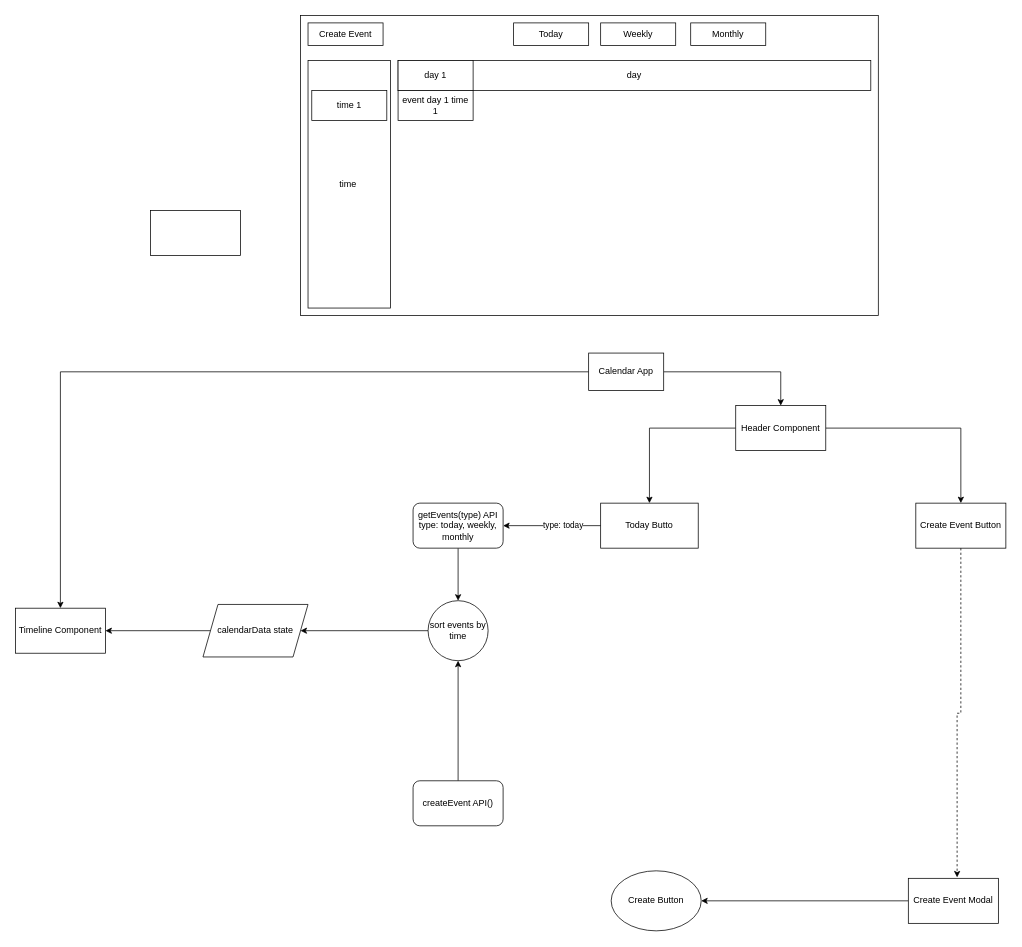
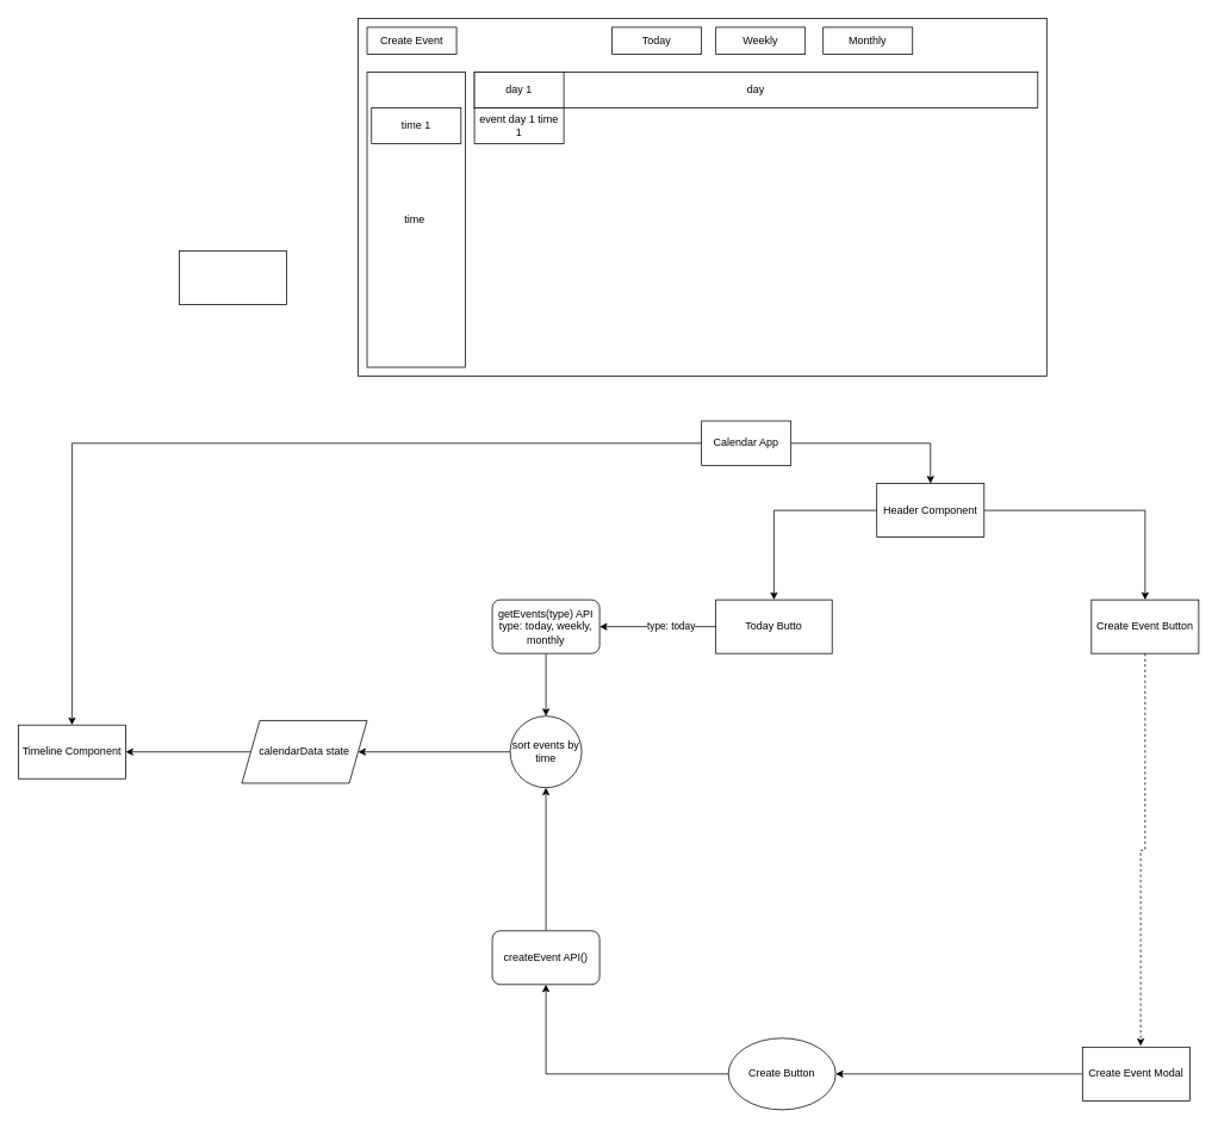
  <mxCell id="0" />
  <mxCell id="1" parent="0" />
  <mxCell id="2" value="" style="rounded=0;whiteSpace=wrap;html=1;" vertex="1" parent="1"><mxGeometry x="400" y="20" width="770" height="400" as="geometry" /></mxCell>
  <mxCell id="3" value="Today" style="rounded=0;whiteSpace=wrap;html=1;" vertex="1" parent="1"><mxGeometry x="684" y="30" width="100" height="30" as="geometry" /></mxCell>
  <mxCell id="4" value="Weekly" style="rounded=0;whiteSpace=wrap;html=1;" vertex="1" parent="1"><mxGeometry x="800" y="30" width="100" height="30" as="geometry" /></mxCell>
  <mxCell id="5" value="Monthly" style="rounded=0;whiteSpace=wrap;html=1;" vertex="1" parent="1"><mxGeometry x="920" y="30" width="100" height="30" as="geometry" /></mxCell>
  <mxCell id="6" value="Create Event" style="rounded=0;whiteSpace=wrap;html=1;" vertex="1" parent="1"><mxGeometry x="410" y="30" width="100" height="30" as="geometry" /></mxCell>
  <mxCell id="7" value="time&amp;nbsp;" style="rounded=0;whiteSpace=wrap;html=1;" vertex="1" parent="1"><mxGeometry x="410" y="80" width="110" height="330" as="geometry" /></mxCell>
  <mxCell id="8" value="day" style="rounded=0;whiteSpace=wrap;html=1;" vertex="1" parent="1"><mxGeometry x="530" y="80" width="630" height="40" as="geometry" /></mxCell>
  <mxCell id="9" value="day 1" style="rounded=0;whiteSpace=wrap;html=1;" vertex="1" parent="1"><mxGeometry x="530" y="80" width="100" height="40" as="geometry" /></mxCell>
  <mxCell id="10" value="time 1" style="rounded=0;whiteSpace=wrap;html=1;" vertex="1" parent="1"><mxGeometry x="415" y="120" width="100" height="40" as="geometry" /></mxCell>
  <mxCell id="11" value="event day 1 time 1" style="rounded=0;whiteSpace=wrap;html=1;" vertex="1" parent="1"><mxGeometry x="530" y="120" width="100" height="40" as="geometry" /></mxCell>
  <mxCell id="12" style="edgeStyle=orthogonalEdgeStyle;rounded=0;orthogonalLoop=1;jettySize=auto;html=1;" edge="1" parent="1" source="14" target="18"><mxGeometry relative="1" as="geometry" /></mxCell>
  <mxCell id="13" style="edgeStyle=orthogonalEdgeStyle;rounded=0;orthogonalLoop=1;jettySize=auto;html=1;" edge="1" parent="1" source="14" target="15"><mxGeometry relative="1" as="geometry" /></mxCell>
  <mxCell id="14" value="Calendar App" style="rounded=0;whiteSpace=wrap;html=1;" vertex="1" parent="1"><mxGeometry x="784" y="470" width="100" height="50" as="geometry" /></mxCell>
  <mxCell id="15" value="Timeline Component&lt;span style=&quot;text-align: start;&quot; id=&quot;docs-internal-guid-3974c308-7fff-20a9-7812-67aa71c9e18a&quot;&gt;&lt;/span&gt;" style="rounded=0;whiteSpace=wrap;html=1;" vertex="1" parent="1"><mxGeometry x="20" y="810" width="120" height="60" as="geometry" /></mxCell>
  <mxCell id="16" style="edgeStyle=orthogonalEdgeStyle;rounded=0;orthogonalLoop=1;jettySize=auto;html=1;entryX=0.5;entryY=0;entryDx=0;entryDy=0;" edge="1" parent="1" source="18" target="19"><mxGeometry relative="1" as="geometry" /></mxCell>
  <mxCell id="17" style="edgeStyle=orthogonalEdgeStyle;rounded=0;orthogonalLoop=1;jettySize=auto;html=1;" edge="1" parent="1" source="18" target="29"><mxGeometry relative="1" as="geometry" /></mxCell>
  <mxCell id="18" value="Header Component&lt;span style=&quot;text-align: start;&quot; id=&quot;docs-internal-guid-3974c308-7fff-20a9-7812-67aa71c9e18a&quot;&gt;&lt;/span&gt;" style="rounded=0;whiteSpace=wrap;html=1;" vertex="1" parent="1"><mxGeometry x="980" y="540" width="120" height="60" as="geometry" /></mxCell>
  <mxCell id="19" value="Create Event Button" style="rounded=0;whiteSpace=wrap;html=1;" vertex="1" parent="1"><mxGeometry x="1220" y="670" width="120" height="60" as="geometry" /></mxCell>
  <mxCell id="20" style="edgeStyle=orthogonalEdgeStyle;rounded=0;orthogonalLoop=1;jettySize=auto;html=1;entryX=1;entryY=0.5;entryDx=0;entryDy=0;" edge="1" parent="1" source="21" target="25"><mxGeometry relative="1" as="geometry" /></mxCell>
  <mxCell id="21" value="Create Event Modal" style="rounded=0;whiteSpace=wrap;html=1;" vertex="1" parent="1"><mxGeometry x="1210" y="1170" width="120" height="60" as="geometry" /></mxCell>
  <mxCell id="22" style="edgeStyle=orthogonalEdgeStyle;rounded=0;orthogonalLoop=1;jettySize=auto;html=1;entryX=0.542;entryY=-0.021;entryDx=0;entryDy=0;entryPerimeter=0;dashed=1;" edge="1" parent="1" source="19" target="21"><mxGeometry relative="1" as="geometry" /></mxCell>
  <mxCell id="23" style="edgeStyle=orthogonalEdgeStyle;rounded=0;orthogonalLoop=1;jettySize=auto;html=1;entryX=1;entryY=0.5;entryDx=0;entryDy=0;" edge="1" parent="1" source="24" target="15"><mxGeometry relative="1" as="geometry" /></mxCell>
  <mxCell id="24" value="calendarData state" style="shape=parallelogram;perimeter=parallelogramPerimeter;whiteSpace=wrap;html=1;fixedSize=1;" vertex="1" parent="1"><mxGeometry x="270" y="805" width="140" height="70" as="geometry" /></mxCell>
  <mxCell id="25" value="Create Button" style="ellipse;whiteSpace=wrap;html=1;" vertex="1" parent="1"><mxGeometry x="814" y="1160" width="120" height="80" as="geometry" /></mxCell>
+ <mxCell id="26" value="" style="edgeStyle=orthogonalEdgeStyle;rounded=0;orthogonalLoop=1;jettySize=auto;html=1;" edge="1" parent="1" source="25" target="28"><mxGeometry relative="1" as="geometry"><mxPoint x="764" y="1210" as="sourcePoint" /><mxPoint x="600" y="870" as="targetPoint" /></mxGeometry></mxCell>
  <mxCell id="27" style="edgeStyle=orthogonalEdgeStyle;rounded=0;orthogonalLoop=1;jettySize=auto;html=1;entryX=0.5;entryY=1;entryDx=0;entryDy=0;" edge="1" parent="1" source="28" target="34"><mxGeometry relative="1" as="geometry" /></mxCell>
  <mxCell id="28" value="createEvent API()" style="rounded=1;whiteSpace=wrap;html=1;" vertex="1" parent="1"><mxGeometry x="550" y="1040" width="120" height="60" as="geometry" /></mxCell>
  <mxCell id="29" value="Today Butto" style="rounded=0;whiteSpace=wrap;html=1;" vertex="1" parent="1"><mxGeometry x="800" y="670" width="130" height="60" as="geometry" /></mxCell>
  <mxCell id="30" style="edgeStyle=orthogonalEdgeStyle;rounded=0;orthogonalLoop=1;jettySize=auto;html=1;entryX=1;entryY=0.5;entryDx=0;entryDy=0;" edge="1" parent="1" source="29" target="35"><mxGeometry relative="1" as="geometry" /></mxCell>
  <mxCell id="31" value="type: today" style="edgeLabel;html=1;align=center;verticalAlign=middle;resizable=0;points=[];" connectable="0" vertex="1" parent="30"><mxGeometry x="-0.208" y="-1" relative="1" as="geometry"><mxPoint as="offset" /></mxGeometry></mxCell>
  <mxCell id="32" value="" style="edgeStyle=orthogonalEdgeStyle;rounded=0;orthogonalLoop=1;jettySize=auto;html=1;entryX=0.5;entryY=0;entryDx=0;entryDy=0;" edge="1" parent="1" source="35" target="34"><mxGeometry relative="1" as="geometry"><mxPoint x="840" y="760" as="sourcePoint" /><mxPoint x="340" y="800" as="targetPoint" /></mxGeometry></mxCell>
  <mxCell id="33" style="edgeStyle=orthogonalEdgeStyle;rounded=0;orthogonalLoop=1;jettySize=auto;html=1;entryX=1;entryY=0.5;entryDx=0;entryDy=0;" edge="1" parent="1" source="34" target="24"><mxGeometry relative="1" as="geometry" /></mxCell>
  <mxCell id="34" value="sort events by time" style="ellipse;whiteSpace=wrap;html=1;aspect=fixed;" vertex="1" parent="1"><mxGeometry x="570" y="800" width="80" height="80" as="geometry" /></mxCell>
  <mxCell id="35" value="getEvents(type) API&lt;br&gt;type: today, weekly, monthly" style="rounded=1;whiteSpace=wrap;html=1;" vertex="1" parent="1"><mxGeometry x="550" y="670" width="120" height="60" as="geometry" /></mxCell>
  <mxCell id="36" value="" style="rounded=0;whiteSpace=wrap;html=1;" vertex="1" parent="1"><mxGeometry x="200" y="280" width="120" height="60" as="geometry" /></mxCell>
